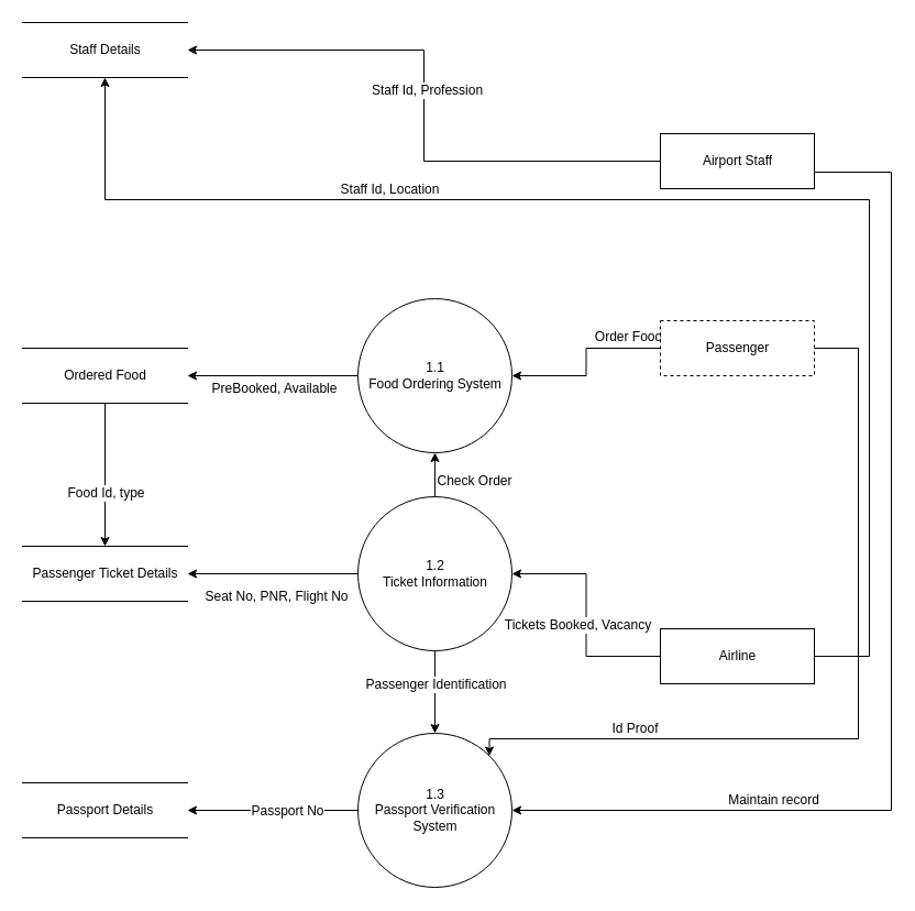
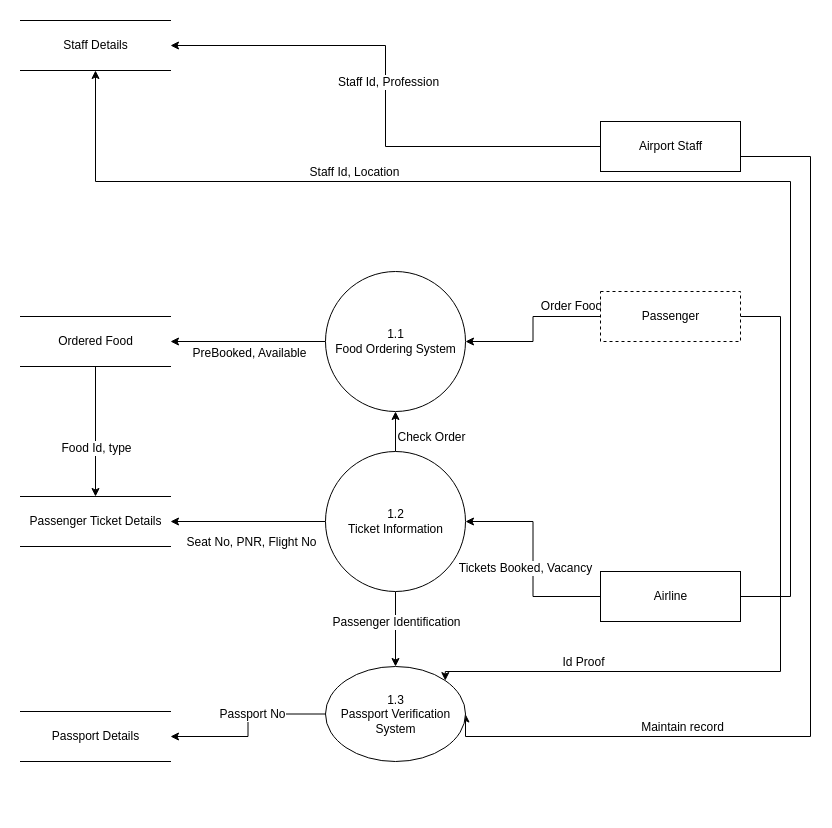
  <mxCell id="0" />
  <mxCell id="1" parent="0" />
  <mxCell id="2" value="Staff Details" style="html=1;dashed=0;whitespace=wrap;shape=partialRectangle;right=0;left=0;" vertex="1" parent="1"><mxGeometry x="20" y="20" width="150" height="50" as="geometry" /></mxCell>
  <mxCell id="3" style="edgeStyle=orthogonalEdgeStyle;rounded=0;orthogonalLoop=1;jettySize=auto;html=1;exitX=0;exitY=0.5;exitDx=0;exitDy=0;entryX=1;entryY=0.5;entryDx=0;entryDy=0;fontSize=12;" edge="1" parent="1" source="5" target="18"><mxGeometry relative="1" as="geometry" /></mxCell>
  <mxCell id="4" value="PreBooked, Available" style="edgeLabel;html=1;align=center;verticalAlign=middle;resizable=0;points=[];fontSize=12;" vertex="1" connectable="0" parent="3"><mxGeometry x="0.237" relative="1" as="geometry"><mxPoint x="19" y="11" as="offset" /></mxGeometry></mxCell>
  <mxCell id="5" value="1.1&lt;br&gt;Food Ordering System" style="shape=ellipse;html=1;dashed=0;whitespace=wrap;aspect=fixed;perimeter=ellipsePerimeter;" vertex="1" parent="1"><mxGeometry x="325" y="271" width="140" height="140" as="geometry" /></mxCell>
  <mxCell id="6" style="edgeStyle=orthogonalEdgeStyle;rounded=0;orthogonalLoop=1;jettySize=auto;html=1;exitX=0;exitY=0.5;exitDx=0;exitDy=0;entryX=1;entryY=0.5;entryDx=0;entryDy=0;" edge="1" parent="1" source="10" target="2"><mxGeometry relative="1" as="geometry" /></mxCell>
  <mxCell id="7" value="&lt;font style=&quot;font-size: 12px;&quot;&gt;Staff Id, Profession&lt;/font&gt;" style="edgeLabel;html=1;align=center;verticalAlign=middle;resizable=0;points=[];" vertex="1" connectable="0" parent="6"><mxGeometry x="0.112" y="2" relative="1" as="geometry"><mxPoint x="4" y="15" as="offset" /></mxGeometry></mxCell>
  <mxCell id="8" style="edgeStyle=orthogonalEdgeStyle;rounded=0;orthogonalLoop=1;jettySize=auto;html=1;exitX=0.5;exitY=1;exitDx=0;exitDy=0;entryX=1;entryY=0.5;entryDx=0;entryDy=0;fontSize=12;" edge="1" parent="1" source="10" target="30"><mxGeometry relative="1" as="geometry"><Array as="points"><mxPoint x="810" y="156" /><mxPoint x="810" y="736" /></Array></mxGeometry></mxCell>
  <mxCell id="9" value="Maintain record" style="edgeLabel;html=1;align=center;verticalAlign=middle;resizable=0;points=[];fontSize=12;" vertex="1" connectable="0" parent="8"><mxGeometry x="0.847" y="-3" relative="1" as="geometry"><mxPoint x="154" y="-7" as="offset" /></mxGeometry></mxCell>
  <mxCell id="10" value="Airport Staff" style="html=1;dashed=0;whitespace=wrap;" vertex="1" parent="1"><mxGeometry x="600" y="121" width="140" height="50" as="geometry" /></mxCell>
  <mxCell id="11" style="edgeStyle=orthogonalEdgeStyle;rounded=0;orthogonalLoop=1;jettySize=auto;html=1;exitX=0;exitY=0.5;exitDx=0;exitDy=0;entryX=1;entryY=0.5;entryDx=0;entryDy=0;fontSize=12;" edge="1" parent="1" source="15" target="5"><mxGeometry relative="1" as="geometry" /></mxCell>
  <mxCell id="12" value="Order Food" style="edgeLabel;html=1;align=center;verticalAlign=middle;resizable=0;points=[];fontSize=12;" vertex="1" connectable="0" parent="11"><mxGeometry x="-0.317" y="-3" relative="1" as="geometry"><mxPoint x="25" y="-8" as="offset" /></mxGeometry></mxCell>
  <mxCell id="13" style="edgeStyle=orthogonalEdgeStyle;rounded=0;orthogonalLoop=1;jettySize=auto;html=1;exitX=1;exitY=0.5;exitDx=0;exitDy=0;entryX=1;entryY=0;entryDx=0;entryDy=0;fontSize=12;" edge="1" parent="1" source="15" target="30"><mxGeometry relative="1" as="geometry"><Array as="points"><mxPoint x="780" y="316" /><mxPoint x="780" y="671" /><mxPoint x="445" y="671" /></Array></mxGeometry></mxCell>
  <mxCell id="14" value="Id Proof" style="edgeLabel;html=1;align=center;verticalAlign=middle;resizable=0;points=[];fontSize=12;" vertex="1" connectable="0" parent="13"><mxGeometry x="0.589" y="-4" relative="1" as="geometry"><mxPoint x="-6" y="-6" as="offset" /></mxGeometry></mxCell>
  <mxCell id="15" value="Passenger" style="html=1;dashed=1;whitespace=wrap;" vertex="1" parent="1"><mxGeometry x="600" y="291" width="140" height="50" as="geometry" /></mxCell>
  <mxCell id="16" style="edgeStyle=orthogonalEdgeStyle;rounded=0;orthogonalLoop=1;jettySize=auto;html=1;exitX=0.5;exitY=1;exitDx=0;exitDy=0;entryX=0.5;entryY=0;entryDx=0;entryDy=0;fontSize=12;" edge="1" parent="1" source="18" target="19"><mxGeometry relative="1" as="geometry" /></mxCell>
  <mxCell id="17" value="Food Id, type" style="edgeLabel;html=1;align=center;verticalAlign=middle;resizable=0;points=[];fontSize=12;" vertex="1" connectable="0" parent="16"><mxGeometry x="0.239" relative="1" as="geometry"><mxPoint as="offset" /></mxGeometry></mxCell>
  <mxCell id="18" value="Ordered Food" style="html=1;dashed=0;whitespace=wrap;shape=partialRectangle;right=0;left=0;" vertex="1" parent="1"><mxGeometry x="20" y="316" width="150" height="50" as="geometry" /></mxCell>
  <mxCell id="19" value="Passenger Ticket Details" style="html=1;dashed=0;whitespace=wrap;shape=partialRectangle;right=0;left=0;" vertex="1" parent="1"><mxGeometry x="20" y="496" width="150" height="50" as="geometry" /></mxCell>
  <mxCell id="20" value="Passport Details" style="html=1;dashed=0;whitespace=wrap;shape=partialRectangle;right=0;left=0;" vertex="1" parent="1"><mxGeometry x="20" y="711" width="150" height="50" as="geometry" /></mxCell>
  <mxCell id="21" style="edgeStyle=orthogonalEdgeStyle;rounded=0;orthogonalLoop=1;jettySize=auto;html=1;exitX=0;exitY=0.5;exitDx=0;exitDy=0;entryX=1;entryY=0.5;entryDx=0;entryDy=0;fontSize=12;" edge="1" parent="1" source="27" target="19"><mxGeometry relative="1" as="geometry" /></mxCell>
  <mxCell id="22" value="Seat No, PNR, Flight No" style="edgeLabel;html=1;align=center;verticalAlign=middle;resizable=0;points=[];fontSize=12;" vertex="1" connectable="0" parent="21"><mxGeometry x="0.271" y="1" relative="1" as="geometry"><mxPoint x="24" y="19" as="offset" /></mxGeometry></mxCell>
  <mxCell id="23" style="edgeStyle=orthogonalEdgeStyle;rounded=0;orthogonalLoop=1;jettySize=auto;html=1;exitX=0.5;exitY=1;exitDx=0;exitDy=0;entryX=0.5;entryY=0;entryDx=0;entryDy=0;fontSize=12;" edge="1" parent="1" source="27" target="30"><mxGeometry relative="1" as="geometry" /></mxCell>
  <mxCell id="24" value="Passenger Identification" style="edgeLabel;html=1;align=center;verticalAlign=middle;resizable=0;points=[];fontSize=12;" vertex="1" connectable="0" parent="23"><mxGeometry x="0.286" relative="1" as="geometry"><mxPoint y="-18" as="offset" /></mxGeometry></mxCell>
  <mxCell id="25" style="edgeStyle=orthogonalEdgeStyle;rounded=0;orthogonalLoop=1;jettySize=auto;html=1;exitX=0.5;exitY=0;exitDx=0;exitDy=0;entryX=0.5;entryY=1;entryDx=0;entryDy=0;fontSize=12;" edge="1" parent="1" source="27" target="5"><mxGeometry relative="1" as="geometry" /></mxCell>
  <mxCell id="26" value="Check Order" style="edgeLabel;html=1;align=center;verticalAlign=middle;resizable=0;points=[];fontSize=12;" vertex="1" connectable="0" parent="25"><mxGeometry x="0.306" relative="1" as="geometry"><mxPoint x="35" y="11" as="offset" /></mxGeometry></mxCell>
  <mxCell id="27" value="1.2&lt;br&gt;Ticket Information" style="shape=ellipse;html=1;dashed=0;whitespace=wrap;aspect=fixed;perimeter=ellipsePerimeter;" vertex="1" parent="1"><mxGeometry x="325" y="451" width="140" height="140" as="geometry" /></mxCell>
  <mxCell id="28" style="edgeStyle=orthogonalEdgeStyle;rounded=0;orthogonalLoop=1;jettySize=auto;html=1;exitX=0;exitY=0.5;exitDx=0;exitDy=0;entryX=1;entryY=0.5;entryDx=0;entryDy=0;fontSize=12;" edge="1" parent="1" source="30" target="20"><mxGeometry relative="1" as="geometry" /></mxCell>
  <mxCell id="29" value="Passport No" style="edgeLabel;html=1;align=center;verticalAlign=middle;resizable=0;points=[];fontSize=12;" vertex="1" connectable="0" parent="28"><mxGeometry x="-0.162" relative="1" as="geometry"><mxPoint as="offset" /></mxGeometry></mxCell>
- <mxCell id="30" value="1.3&lt;br&gt;Passport Verification &lt;br&gt;System" style="shape=ellipse;html=1;dashed=0;whitespace=wrap;aspect=fixed;perimeter=ellipsePerimeter;" vertex="1" parent="1"><mxGeometry x="325" y="666" width="140" height="140" as="geometry" /></mxCell>
+ <mxCell id="30" value="1.3&lt;br&gt;Passport Verification &lt;br&gt;System" style="shape=ellipse;html=1;dashed=0;whitespace=wrap;aspect=fixed;perimeter=ellipsePerimeter;" vertex="1" parent="1"><mxGeometry x="325" y="666" width="140" height="95" as="geometry" /></mxCell>
  <mxCell id="31" style="edgeStyle=orthogonalEdgeStyle;rounded=0;orthogonalLoop=1;jettySize=auto;html=1;exitX=0;exitY=0.5;exitDx=0;exitDy=0;entryX=1;entryY=0.5;entryDx=0;entryDy=0;fontSize=12;" edge="1" parent="1" source="35" target="27"><mxGeometry relative="1" as="geometry" /></mxCell>
  <mxCell id="32" value="Tickets Booked, Vacancy" style="edgeLabel;html=1;align=center;verticalAlign=middle;resizable=0;points=[];fontSize=12;" vertex="1" connectable="0" parent="31"><mxGeometry x="-0.243" y="-3" relative="1" as="geometry"><mxPoint x="-11" y="-17" as="offset" /></mxGeometry></mxCell>
  <mxCell id="33" style="edgeStyle=orthogonalEdgeStyle;rounded=0;orthogonalLoop=1;jettySize=auto;html=1;exitX=1;exitY=0.5;exitDx=0;exitDy=0;entryX=0.5;entryY=1;entryDx=0;entryDy=0;fontSize=12;" edge="1" parent="1" source="35" target="2"><mxGeometry relative="1" as="geometry"><Array as="points"><mxPoint x="790" y="596" /><mxPoint x="790" y="181" /><mxPoint x="95" y="181" /></Array></mxGeometry></mxCell>
  <mxCell id="34" value="Staff Id, Location" style="edgeLabel;html=1;align=center;verticalAlign=middle;resizable=0;points=[];fontSize=12;" vertex="1" connectable="0" parent="33"><mxGeometry x="0.417" relative="1" as="geometry"><mxPoint x="-1" y="-10" as="offset" /></mxGeometry></mxCell>
  <mxCell id="35" value="Airline" style="html=1;dashed=0;whitespace=wrap;" vertex="1" parent="1"><mxGeometry x="600" y="571" width="140" height="50" as="geometry" /></mxCell>
